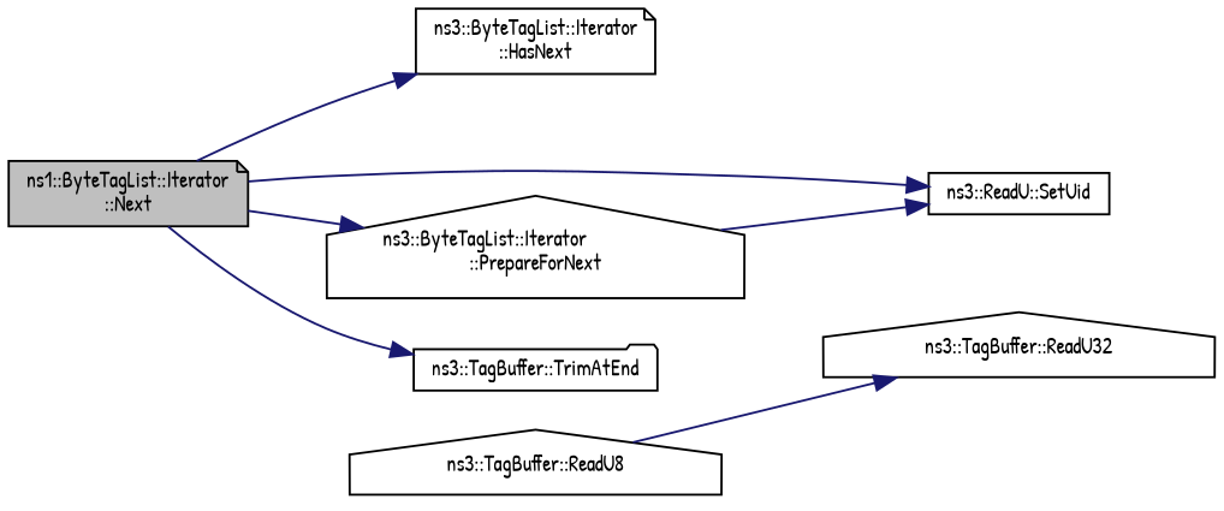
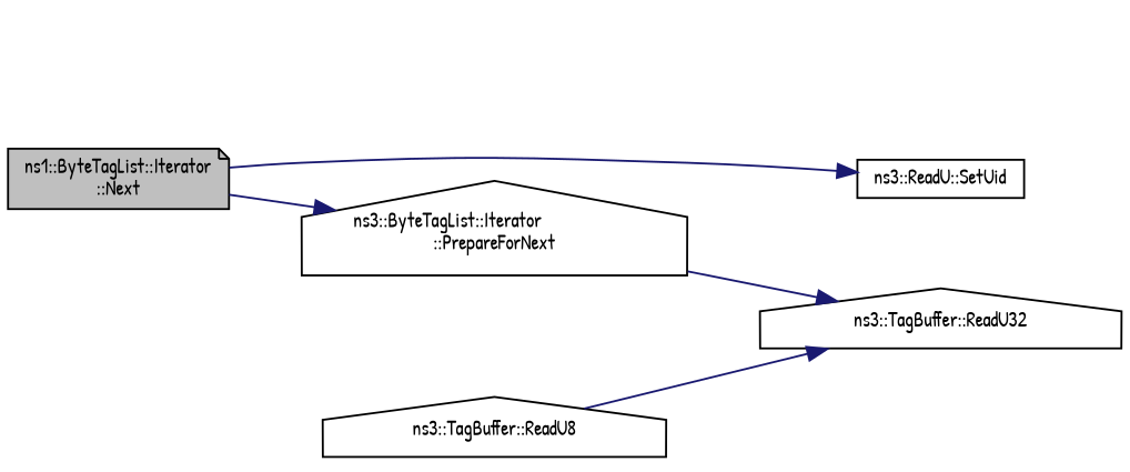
  digraph {
    fontname="Patrick Hand"
    rankdir=LR
    node [color=black fillcolor=white fontname="Patrick Hand" fontsize=10 shape=house style=filled]
    edge [color=midnightblue fontname="Patrick Hand" fontsize=10 labelfontname=Helvetica labelfontsize=10 style=solid]
    n1 [fillcolor=grey75 fontcolor=black height=0.2 label="ns1::ByteTagList::Iterator\l::Next" shape=note width=0.4]
-   n2 [height=0.2 label="ns3::ByteTagList::Iterator\l::HasNext" shape=note width=0.4]
    n3 [height=0.2 label="ns3::ByteTagList::Iterator\l::PrepareForNext" width=0.4]
    n4 [height=0.2 label="ns3::ReadU::SetUid" shape=box width=0.4]
-   n5 [height=0.2 label="ns3::TagBuffer::TrimAtEnd" shape=folder width=0.4]
    n6 [height=0.2 label="ns3::TagBuffer::ReadU32" width=0.4]
    n7 [height=0.2 label="ns3::TagBuffer::ReadU8" width=0.4]
-   n1 -> n2
    n1 -> n3
    n1 -> n4
-   n1 -> n5
-   n3 -> n4
+   n3 -> n6
    n7 -> n6
  }
